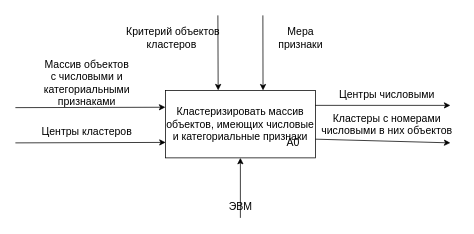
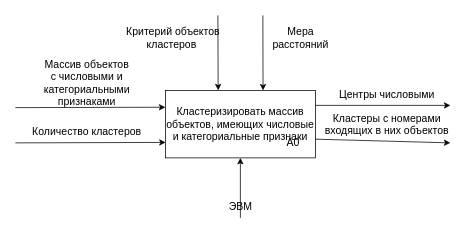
  <mxCell id="0" />
  <mxCell id="1" parent="0" />
  <mxCell id="2" style="edgeStyle=none;html=1;fontSize=14;entryX=0;entryY=0.25;entryDx=0;entryDy=0;" parent="1" target="8" edge="1"><mxGeometry relative="1" as="geometry"><mxPoint x="269.789" y="40" as="targetPoint" /><mxPoint x="20" y="143" as="sourcePoint" /></mxGeometry></mxCell>
  <mxCell id="3" style="edgeStyle=none;html=1;fontSize=14;entryX=0.002;entryY=0.771;entryDx=0;entryDy=0;entryPerimeter=0;" parent="1" target="8" edge="1"><mxGeometry relative="1" as="geometry"><mxPoint x="220" y="320" as="targetPoint" /><mxPoint x="20" y="190" as="sourcePoint" /></mxGeometry></mxCell>
  <mxCell id="4" style="edgeStyle=none;html=1;fontSize=14;entryX=0.352;entryY=0;entryDx=0;entryDy=0;entryPerimeter=0;" parent="1" target="8" edge="1"><mxGeometry relative="1" as="geometry"><mxPoint x="269.789" y="20" as="targetPoint" /><mxPoint x="290" y="20" as="sourcePoint" /></mxGeometry></mxCell>
  <mxCell id="5" style="edgeStyle=none;html=1;fontSize=14;entryX=0.651;entryY=0.001;entryDx=0;entryDy=0;entryPerimeter=0;" parent="1" target="8" edge="1"><mxGeometry relative="1" as="geometry"><mxPoint x="369.789" y="20" as="targetPoint" /><mxPoint x="350" y="20" as="sourcePoint" /></mxGeometry></mxCell>
  <mxCell id="6" style="edgeStyle=none;html=1;exitX=1.011;exitY=0.327;exitDx=0;exitDy=0;fontSize=14;exitPerimeter=0;" parent="1" source="14" edge="1"><mxGeometry relative="1" as="geometry"><mxPoint x="600" y="190" as="targetPoint" /></mxGeometry></mxCell>
  <mxCell id="7" style="edgeStyle=none;html=1;fontSize=14;entryX=0.5;entryY=1;entryDx=0;entryDy=0;" parent="1" target="8" edge="1"><mxGeometry relative="1" as="geometry"><mxPoint x="300" y="300" as="targetPoint" /><mxPoint x="320" y="290" as="sourcePoint" /></mxGeometry></mxCell>
  <mxCell id="8" value="&lt;font style=&quot;font-size: 14px;&quot;&gt;Кластеризировать м&lt;span style=&quot;&quot;&gt;ассив объектов,&amp;nbsp;&lt;/span&gt;&lt;span style=&quot;&quot;&gt;имеющих числовые и&amp;nbsp;&lt;/span&gt;&lt;span style=&quot;&quot;&gt;категориальные признаки&lt;/span&gt;&lt;/font&gt;" style="rounded=0;whiteSpace=wrap;html=1;" parent="1" vertex="1"><mxGeometry x="220" y="120" width="200" height="90" as="geometry" /></mxCell>
  <mxCell id="9" value="Массив объектов&lt;br&gt;c&amp;nbsp;числовыми и&lt;br&gt;категориальными&lt;br&gt;признаками" style="text;html=1;align=center;verticalAlign=middle;resizable=0;points=[];autosize=1;strokeColor=none;fillColor=none;fontSize=14;" parent="1" vertex="1"><mxGeometry x="45" y="70" width="140" height="80" as="geometry" /></mxCell>
- <mxCell id="10" value="Центры кластеров" style="text;html=1;align=center;verticalAlign=middle;resizable=0;points=[];autosize=1;strokeColor=none;fillColor=none;fontSize=14;" parent="1" vertex="1"><mxGeometry x="30" y="160" width="170" height="30" as="geometry" /></mxCell>
+ <mxCell id="10" value="Количество кластеров" style="text;html=1;align=center;verticalAlign=middle;resizable=0;points=[];autosize=1;strokeColor=none;fillColor=none;fontSize=14;" parent="1" vertex="1"><mxGeometry x="30" y="160" width="170" height="30" as="geometry" /></mxCell>
  <mxCell id="11" value="Критерий объектов&lt;br&gt;кластеров&amp;nbsp;" style="text;html=1;align=center;verticalAlign=middle;resizable=0;points=[];autosize=1;strokeColor=none;fillColor=none;fontSize=14;" parent="1" vertex="1"><mxGeometry x="165" y="25" width="130" height="50" as="geometry" /></mxCell>
- <mxCell id="12" value="Мера &lt;br&gt;признаки" style="text;html=1;align=center;verticalAlign=middle;resizable=0;points=[];autosize=1;strokeColor=none;fillColor=none;fontSize=14;" parent="1" vertex="1"><mxGeometry x="350" y="25" width="100" height="50" as="geometry" /></mxCell>
+ <mxCell id="12" value="Мера &lt;br&gt;расстояний" style="text;html=1;align=center;verticalAlign=middle;resizable=0;points=[];autosize=1;strokeColor=none;fillColor=none;fontSize=14;" parent="1" vertex="1"><mxGeometry x="350" y="25" width="100" height="50" as="geometry" /></mxCell>
  <mxCell id="13" value="ЭВМ" style="text;html=1;align=center;verticalAlign=middle;resizable=0;points=[];autosize=1;strokeColor=none;fillColor=none;fontSize=14;" parent="1" vertex="1"><mxGeometry x="295" y="260" width="50" height="30" as="geometry" /></mxCell>
  <mxCell id="14" value="A0" style="text;html=1;align=center;verticalAlign=middle;resizable=0;points=[];autosize=1;strokeColor=none;fillColor=none;fontSize=14;" parent="1" vertex="1"><mxGeometry x="370" y="175" width="40" height="30" as="geometry" /></mxCell>
- <mxCell id="15" value="Кластеры с номерами &lt;br&gt;числовыми в них объектов" style="text;html=1;align=center;verticalAlign=middle;resizable=0;points=[];autosize=1;strokeColor=none;fillColor=none;fontSize=14;" parent="1" vertex="1"><mxGeometry x="420" y="140" width="190" height="50" as="geometry" /></mxCell>
+ <mxCell id="15" value="Кластеры с номерами &lt;br&gt;входящих в них объектов" style="text;html=1;align=center;verticalAlign=middle;resizable=0;points=[];autosize=1;strokeColor=none;fillColor=none;fontSize=14;" parent="1" vertex="1"><mxGeometry x="420" y="140" width="190" height="50" as="geometry" /></mxCell>
  <mxCell id="16" style="edgeStyle=none;html=1;exitX=0.999;exitY=0.222;exitDx=0;exitDy=0;fontSize=14;exitPerimeter=0;" edge="1" parent="1" source="8"><mxGeometry relative="1" as="geometry"><mxPoint x="600" y="140" as="targetPoint" /><mxPoint x="420" y="150" as="sourcePoint" /></mxGeometry></mxCell>
  <mxCell id="17" value="Центры числовыми" style="text;html=1;align=center;verticalAlign=middle;resizable=0;points=[];autosize=1;strokeColor=none;fillColor=none;fontSize=14;" vertex="1" parent="1"><mxGeometry x="440" y="110" width="150" height="30" as="geometry" /></mxCell>
